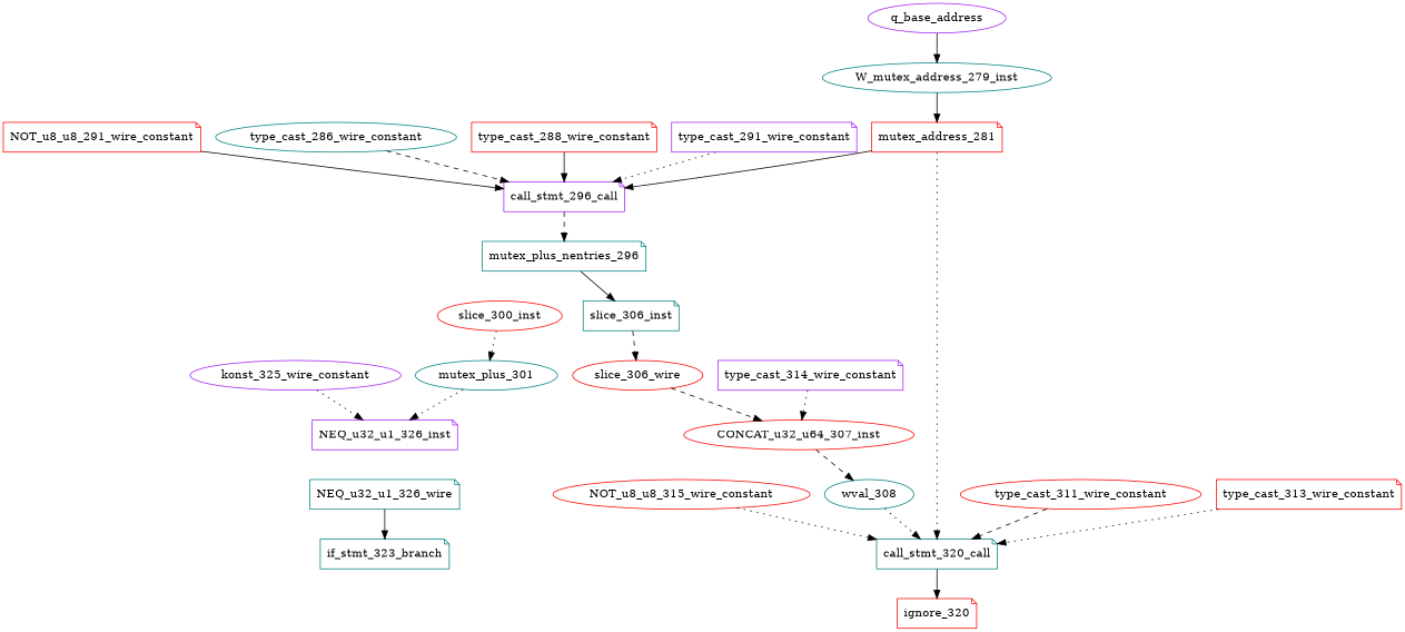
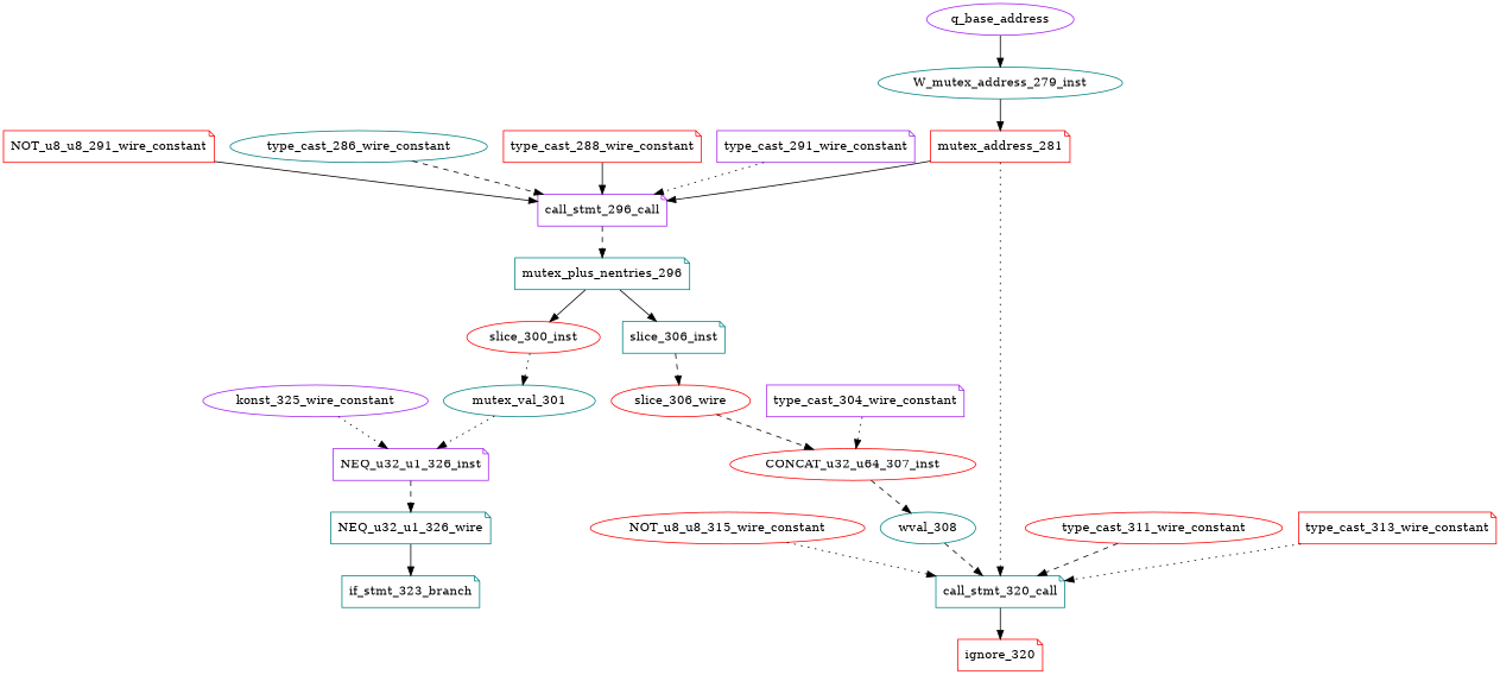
  digraph {
    node [color=red shape=note]
    edge [style=solid]
    NEQ_u32_u1_326_wire [color=teal]
    if_stmt_323_branch [color=teal]
    call_stmt_296_call [color=purple]
    NOT_u8_u8_291_wire_constant
    mutex_plus_nentries_296 [color=teal]
    n6 [label=NOT_u8_u8_315_wire_constant shape=ellipse]
    call_stmt_320_call [color=teal]
    ignore_320
    konst_325_wire_constant [color=purple shape=ellipse]
    NEQ_u32_u1_326_inst [color=purple]
    mutex_address_281
    slice_300_inst [shape=ellipse]
    slice_306_inst [color=teal]
-   mutex_val_301 [color=teal shape=ellipse label=mutex_plus_301]
+   mutex_val_301 [color=teal shape=ellipse]
    slice_306_wire [shape=ellipse]
    CONCAT_u32_u64_307_inst [shape=ellipse]
    wval_308 [color=teal shape=ellipse]
    type_cast_286_wire_constant [color=teal shape=ellipse]
    type_cast_288_wire_constant
    n20 [color=purple label=type_cast_291_wire_constant]
-   type_cast_304_wire_constant [color=purple label=type_cast_314_wire_constant]
+   type_cast_304_wire_constant [color=purple]
    type_cast_311_wire_constant [shape=ellipse]
    type_cast_313_wire_constant
    W_mutex_address_279_inst [color=teal shape=ellipse]
    q_base_address [color=purple shape=ellipse]
    NEQ_u32_u1_326_wire -> if_stmt_323_branch
    call_stmt_296_call -> mutex_plus_nentries_296 [style=dashed]
    NOT_u8_u8_291_wire_constant -> call_stmt_296_call
+   mutex_plus_nentries_296 -> slice_300_inst
    mutex_plus_nentries_296 -> slice_306_inst
    n6 -> call_stmt_320_call [style=dotted]
    call_stmt_320_call -> ignore_320
    konst_325_wire_constant -> NEQ_u32_u1_326_inst [style=dotted]
+   NEQ_u32_u1_326_inst -> NEQ_u32_u1_326_wire [style=dashed]
    mutex_address_281 -> call_stmt_296_call
    mutex_address_281 -> call_stmt_320_call [style=dotted]
    slice_300_inst -> mutex_val_301 [style=dotted]
    slice_306_inst -> slice_306_wire [style=dashed]
    mutex_val_301 -> NEQ_u32_u1_326_inst [style=dotted]
    slice_306_wire -> CONCAT_u32_u64_307_inst [style=dashed]
    CONCAT_u32_u64_307_inst -> wval_308 [style=dashed]
-   wval_308 -> call_stmt_320_call [style=dotted]
+   wval_308 -> call_stmt_320_call [style=dashed]
    type_cast_286_wire_constant -> call_stmt_296_call [style=dashed]
    type_cast_288_wire_constant -> call_stmt_296_call
    n20 -> call_stmt_296_call [style=dotted]
    type_cast_304_wire_constant -> CONCAT_u32_u64_307_inst [style=dotted]
    type_cast_311_wire_constant -> call_stmt_320_call [style=dashed]
    type_cast_313_wire_constant -> call_stmt_320_call [style=dotted]
    W_mutex_address_279_inst -> mutex_address_281
    q_base_address -> W_mutex_address_279_inst
  }
